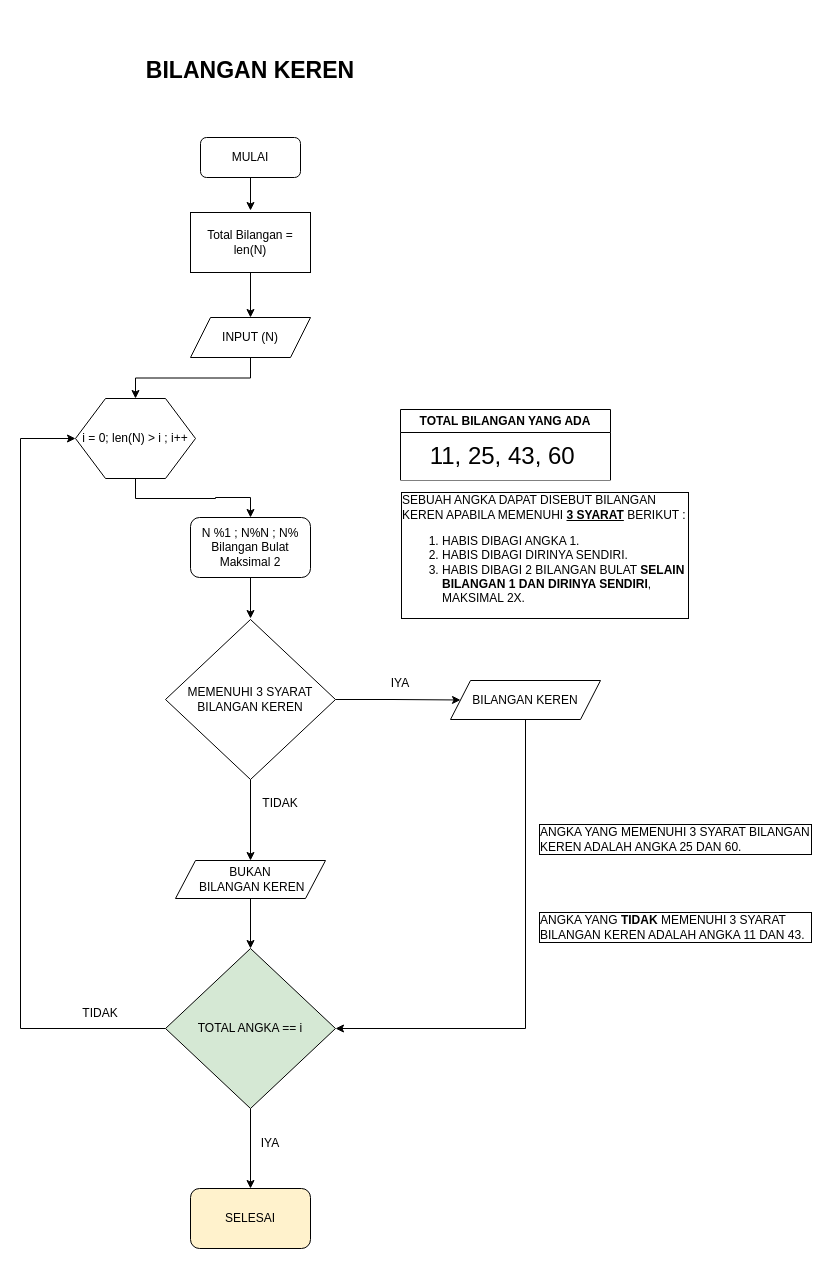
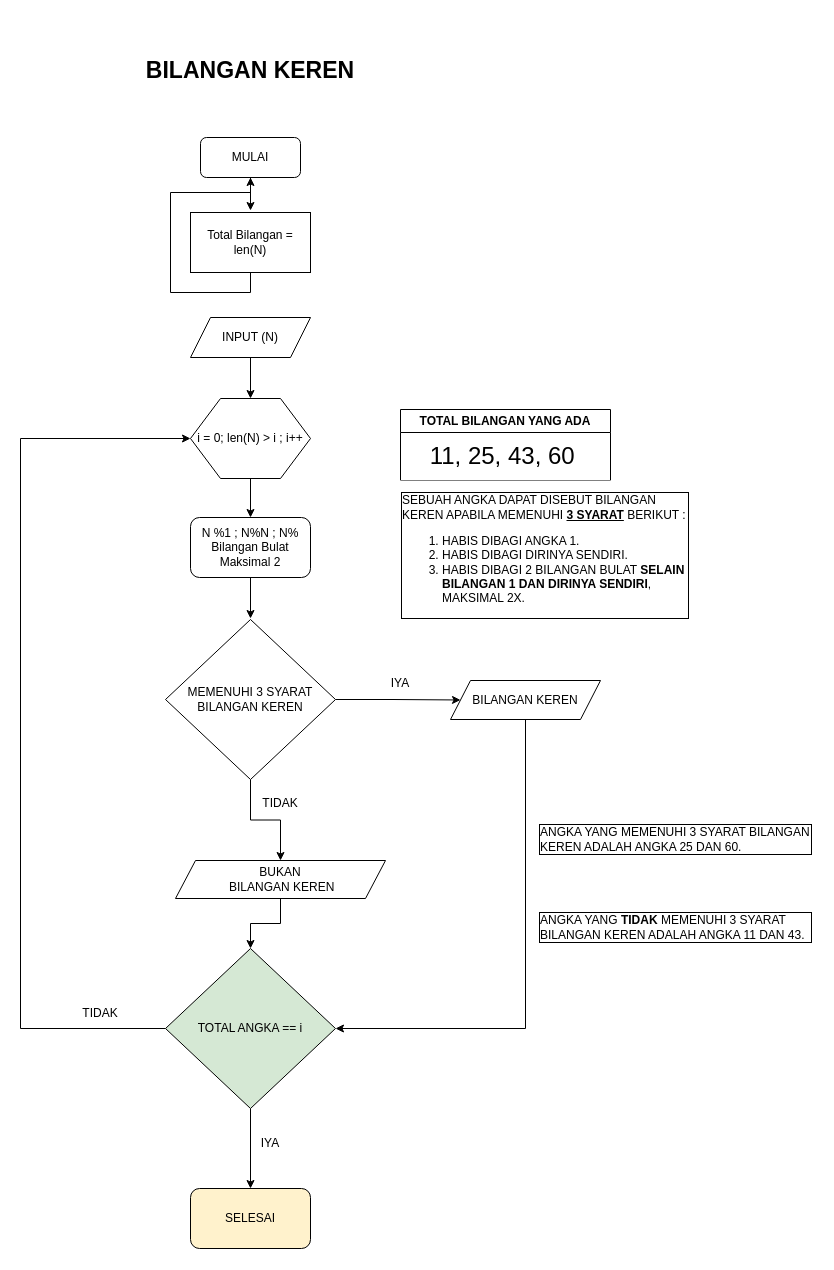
  <mxCell id="0" />
  <mxCell id="1" parent="0" />
  <mxCell id="2" style="edgeStyle=orthogonalEdgeStyle;rounded=0;orthogonalLoop=1;jettySize=auto;html=1;exitX=0.5;exitY=1;exitDx=0;exitDy=0;" parent="1" source="3" edge="1"><mxGeometry relative="1" as="geometry"><mxPoint x="250" y="210" as="targetPoint" /></mxGeometry></mxCell>
  <mxCell id="3" value="MULAI" style="rounded=1;whiteSpace=wrap;html=1;" parent="1" vertex="1"><mxGeometry x="200" y="137" width="100" height="40" as="geometry" /></mxCell>
  <mxCell id="4" value="BILANGAN KEREN" style="text;strokeColor=none;align=center;fillColor=none;html=1;verticalAlign=middle;whiteSpace=wrap;rounded=0;fontStyle=1;fontSize=23;" parent="1" vertex="1"><mxGeometry x="125" width="250" height="100" as="geometry" y="20" /></mxCell>
  <mxCell id="5" style="edgeStyle=orthogonalEdgeStyle;rounded=0;orthogonalLoop=1;jettySize=auto;html=1;exitX=0.5;exitY=1;exitDx=0;exitDy=0;entryX=0.5;entryY=0;entryDx=0;entryDy=0;" parent="1" source="6" target="15" edge="1"><mxGeometry relative="1" as="geometry" /></mxCell>
  <mxCell id="6" value="INPUT (N)" style="shape=parallelogram;perimeter=parallelogramPerimeter;whiteSpace=wrap;html=1;fixedSize=1;" parent="1" vertex="1"><mxGeometry x="190" y="317" width="120" height="40" as="geometry" /></mxCell>
  <mxCell id="7" value="TOTAL BILANGAN YANG ADA" style="swimlane;whiteSpace=wrap;html=1;fillColor=default;" parent="1" vertex="1"><mxGeometry x="400" y="409" width="210" height="71" as="geometry" /></mxCell>
  <mxCell id="8" value="&lt;font style=&quot;font-size: 24px;&quot;&gt;11, 25, 43, 60&amp;nbsp;&lt;/font&gt;" style="text;html=1;align=center;verticalAlign=middle;resizable=1;points=[];autosize=1;strokeColor=none;fillColor=default;labelBorderColor=none;movable=1;rotatable=1;deletable=1;editable=1;locked=0;connectable=1;" parent="7" vertex="1"><mxGeometry x="1" y="24" width="208" height="46" as="geometry" /></mxCell>
  <mxCell id="9" style="edgeStyle=orthogonalEdgeStyle;rounded=0;orthogonalLoop=1;jettySize=auto;html=1;exitX=0.5;exitY=1;exitDx=0;exitDy=0;" parent="1" source="10" edge="1"><mxGeometry relative="1" as="geometry"><mxPoint x="250" y="618" as="targetPoint" /></mxGeometry></mxCell>
  <mxCell id="10" value="N %1 ; N%N ; N% Bilangan Bulat Maksimal 2" style="whiteSpace=wrap;html=1;rounded=1;" parent="1" vertex="1"><mxGeometry x="190" y="517" width="120" height="60" as="geometry" /></mxCell>
  <mxCell id="11" style="edgeStyle=orthogonalEdgeStyle;rounded=0;orthogonalLoop=1;jettySize=auto;html=1;exitX=1;exitY=0.5;exitDx=0;exitDy=0;" parent="1" source="13" target="18" edge="1"><mxGeometry relative="1" as="geometry" /></mxCell>
  <mxCell id="12" style="edgeStyle=orthogonalEdgeStyle;rounded=0;orthogonalLoop=1;jettySize=auto;html=1;exitX=0.5;exitY=1;exitDx=0;exitDy=0;entryX=0.5;entryY=0;entryDx=0;entryDy=0;" parent="1" source="13" target="20" edge="1"><mxGeometry relative="1" as="geometry" /></mxCell>
  <mxCell id="13" value="MEMENUHI 3 SYARAT&lt;div&gt;BILANGAN KEREN&lt;/div&gt;" style="rhombus;whiteSpace=wrap;html=1;" parent="1" vertex="1"><mxGeometry x="165" y="619" width="170" height="160" as="geometry" /></mxCell>
  <mxCell id="14" style="edgeStyle=orthogonalEdgeStyle;rounded=0;orthogonalLoop=1;jettySize=auto;html=1;exitX=0.5;exitY=1;exitDx=0;exitDy=0;entryX=0.5;entryY=0;entryDx=0;entryDy=0;" parent="1" source="15" target="10" edge="1"><mxGeometry relative="1" as="geometry" /></mxCell>
- <mxCell id="15" value="i = 0; len(N) &amp;gt; i ; i++" style="shape=hexagon;perimeter=hexagonPerimeter2;whiteSpace=wrap;html=1;fixedSize=1;size=30;" parent="1" vertex="1"><mxGeometry x="75" y="398" width="120" height="80" as="geometry" /></mxCell>
+ <mxCell id="15" value="i = 0; len(N) &amp;gt; i ; i++" style="shape=hexagon;perimeter=hexagonPerimeter2;whiteSpace=wrap;html=1;fixedSize=1;size=30;" parent="1" vertex="1"><mxGeometry x="190" y="398" width="120" height="80" as="geometry" /></mxCell>
  <mxCell id="16" value="SELESAI" style="rounded=1;whiteSpace=wrap;html=1;fillColor=#fff2cc;" parent="1" vertex="1"><mxGeometry x="190" y="1188" width="120" height="60" as="geometry" /></mxCell>
  <mxCell id="17" style="edgeStyle=orthogonalEdgeStyle;rounded=0;orthogonalLoop=1;jettySize=auto;html=1;exitX=0.5;exitY=1;exitDx=0;exitDy=0;entryX=1;entryY=0.5;entryDx=0;entryDy=0;" parent="1" source="18" target="23" edge="1"><mxGeometry relative="1" as="geometry" /></mxCell>
  <mxCell id="18" value="BILANGAN KEREN" style="shape=parallelogram;perimeter=parallelogramPerimeter;whiteSpace=wrap;html=1;fixedSize=1;" parent="1" vertex="1"><mxGeometry x="450" y="680" width="150" height="39" as="geometry" /></mxCell>
  <mxCell id="19" style="edgeStyle=orthogonalEdgeStyle;rounded=0;orthogonalLoop=1;jettySize=auto;html=1;exitX=0.5;exitY=1;exitDx=0;exitDy=0;entryX=0.5;entryY=0;entryDx=0;entryDy=0;" parent="1" source="20" target="23" edge="1"><mxGeometry relative="1" as="geometry" /></mxCell>
- <mxCell id="20" value="BUKAN&lt;div&gt;&amp;nbsp;BILANGAN KEREN&lt;/div&gt;" style="shape=parallelogram;perimeter=parallelogramPerimeter;whiteSpace=wrap;html=1;fixedSize=1;" parent="1" vertex="1"><mxGeometry x="175" y="860" width="150" height="38" as="geometry" /></mxCell>
+ <mxCell id="20" value="BUKAN&lt;div&gt;&amp;nbsp;BILANGAN KEREN&lt;/div&gt;" style="shape=parallelogram;perimeter=parallelogramPerimeter;whiteSpace=wrap;html=1;fixedSize=1;" parent="1" vertex="1"><mxGeometry x="175" y="860" width="210" height="38" as="geometry" /></mxCell>
  <mxCell id="21" style="edgeStyle=orthogonalEdgeStyle;rounded=0;orthogonalLoop=1;jettySize=auto;html=1;exitX=0;exitY=0.5;exitDx=0;exitDy=0;entryX=0;entryY=0.5;entryDx=0;entryDy=0;" parent="1" source="23" target="15" edge="1"><mxGeometry relative="1" as="geometry"><Array as="points"><mxPoint x="20" y="1028" /><mxPoint x="20" y="438" /></Array></mxGeometry></mxCell>
  <mxCell id="22" style="edgeStyle=orthogonalEdgeStyle;rounded=0;orthogonalLoop=1;jettySize=auto;html=1;exitX=0.5;exitY=1;exitDx=0;exitDy=0;entryX=0.5;entryY=0;entryDx=0;entryDy=0;" parent="1" source="23" target="16" edge="1"><mxGeometry relative="1" as="geometry" /></mxCell>
  <mxCell id="23" value="TOTAL ANGKA == i" style="rhombus;whiteSpace=wrap;html=1;fillColor=#d5e8d4;" parent="1" vertex="1"><mxGeometry x="165" y="948" width="170" height="160" as="geometry" /></mxCell>
  <mxCell id="24" value="TIDAK" style="text;strokeColor=none;align=center;fillColor=none;html=1;verticalAlign=middle;whiteSpace=wrap;rounded=0;" parent="1" vertex="1"><mxGeometry x="70" y="998" width="60" height="30" as="geometry" /></mxCell>
  <mxCell id="25" value="IYA" style="text;strokeColor=none;align=center;fillColor=none;html=1;verticalAlign=middle;whiteSpace=wrap;rounded=0;" parent="1" vertex="1"><mxGeometry x="240" y="1128" width="60" height="30" as="geometry" /></mxCell>
  <mxCell id="26" value="IYA" style="text;strokeColor=none;align=center;fillColor=none;html=1;verticalAlign=middle;whiteSpace=wrap;rounded=0;" parent="1" vertex="1"><mxGeometry x="370" y="668" width="60" height="30" as="geometry" /></mxCell>
  <mxCell id="27" value="TIDAK" style="text;strokeColor=none;align=center;fillColor=none;html=1;verticalAlign=middle;whiteSpace=wrap;rounded=0;" parent="1" vertex="1"><mxGeometry x="250" y="788" width="60" height="30" as="geometry" /></mxCell>
- <mxCell id="28" style="edgeStyle=orthogonalEdgeStyle;rounded=0;orthogonalLoop=1;jettySize=auto;html=1;exitX=0.5;exitY=1;exitDx=0;exitDy=0;entryX=0.5;entryY=0;entryDx=0;entryDy=0;" parent="1" source="29" target="6" edge="1"><mxGeometry relative="1" as="geometry" /></mxCell>
+ <mxCell id="28" style="edgeStyle=orthogonalEdgeStyle;rounded=0;orthogonalLoop=1;jettySize=auto;html=1;exitX=0.5;exitY=1;exitDx=0;exitDy=0;" parent="1" source="29" target="3" edge="1"><mxGeometry relative="1" as="geometry" /></mxCell>
  <mxCell id="29" value="Total Bilangan = len(N)" style="rounded=0;whiteSpace=wrap;html=1;" parent="1" vertex="1"><mxGeometry x="190" y="212" width="120" height="60" as="geometry" /></mxCell>
  <mxCell id="30" value="SEBUAH ANGKA DAPAT DISEBUT BILANGAN KEREN APABILA MEMENUHI&amp;nbsp;&lt;u&gt;&lt;b&gt;3 SYARAT&lt;/b&gt;&lt;/u&gt; BERIKUT :&lt;div&gt;&lt;ol&gt;&lt;li&gt;HABIS DIBAGI ANGKA 1.&lt;/li&gt;&lt;li&gt;HABIS DIBAGI DIRINYA SENDIRI.&lt;/li&gt;&lt;li&gt;HABIS DIBAGI 2 BILANGAN BULAT &lt;b&gt;SELAIN BILANGAN 1 DAN DIRINYA SENDIRI&lt;/b&gt;, MAKSIMAL 2X.&lt;/li&gt;&lt;/ol&gt;&lt;/div&gt;" style="text;strokeColor=none;align=left;fillColor=default;html=1;verticalAlign=middle;whiteSpace=wrap;rounded=0;labelBorderColor=default;spacingTop=0;" parent="1" vertex="1"><mxGeometry x="399" y="480" width="290" height="150" as="geometry" /></mxCell>
  <mxCell id="31" value="ANGKA YANG MEMENUHI 3 SYARAT BILANGAN KEREN ADALAH ANGKA 25 DAN 60." style="text;strokeColor=none;align=left;fillColor=default;html=1;verticalAlign=middle;whiteSpace=wrap;rounded=0;labelBorderColor=default;spacingTop=0;" parent="1" vertex="1"><mxGeometry x="537" y="818" width="275" height="42" as="geometry" /></mxCell>
  <mxCell id="32" value="ANGKA YANG &lt;b&gt;TIDAK&lt;/b&gt; MEMENUHI 3 SYARAT BILANGAN KEREN ADALAH ANGKA 11 DAN 43." style="text;strokeColor=none;align=left;fillColor=default;html=1;verticalAlign=middle;whiteSpace=wrap;rounded=0;labelBorderColor=default;spacingTop=0;" parent="1" vertex="1"><mxGeometry x="537" y="906" width="275" height="42" as="geometry" /></mxCell>
